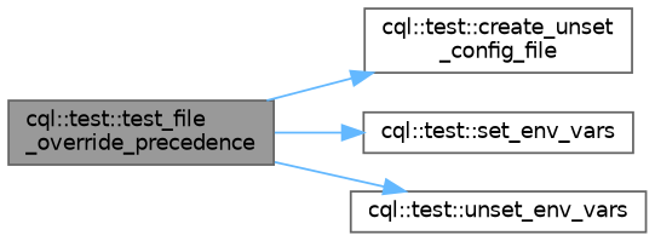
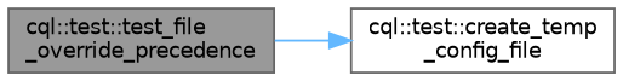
  digraph {
    rankdir=LR
    node [color=grey40 fillcolor=white fontname=Helvetica fontsize=10 shape=box style=filled]
    edge [color=steelblue1 fontname=Helvetica fontsize=10 labelfontname=Helvetica labelfontsize=10 style=solid]
    n1 [color=gray40 fillcolor=grey60 fontcolor=black height=0.2 label="cql::test::test_file\l_override_precedence" width=0.4]
-   n2 [height=0.2 label="cql::test::create_unset\l_config_file" width=0.4]
-   n3 [height=0.2 label="cql::test::set_env_vars" width=0.4]
-   n4 [height=0.2 label="cql::test::unset_env_vars" width=0.4]
+   n2 [height=0.2 label="cql::test::create_temp\l_config_file" width=0.4]
    n1 -> n2
-   n1 -> n3
-   n1 -> n4
  }
